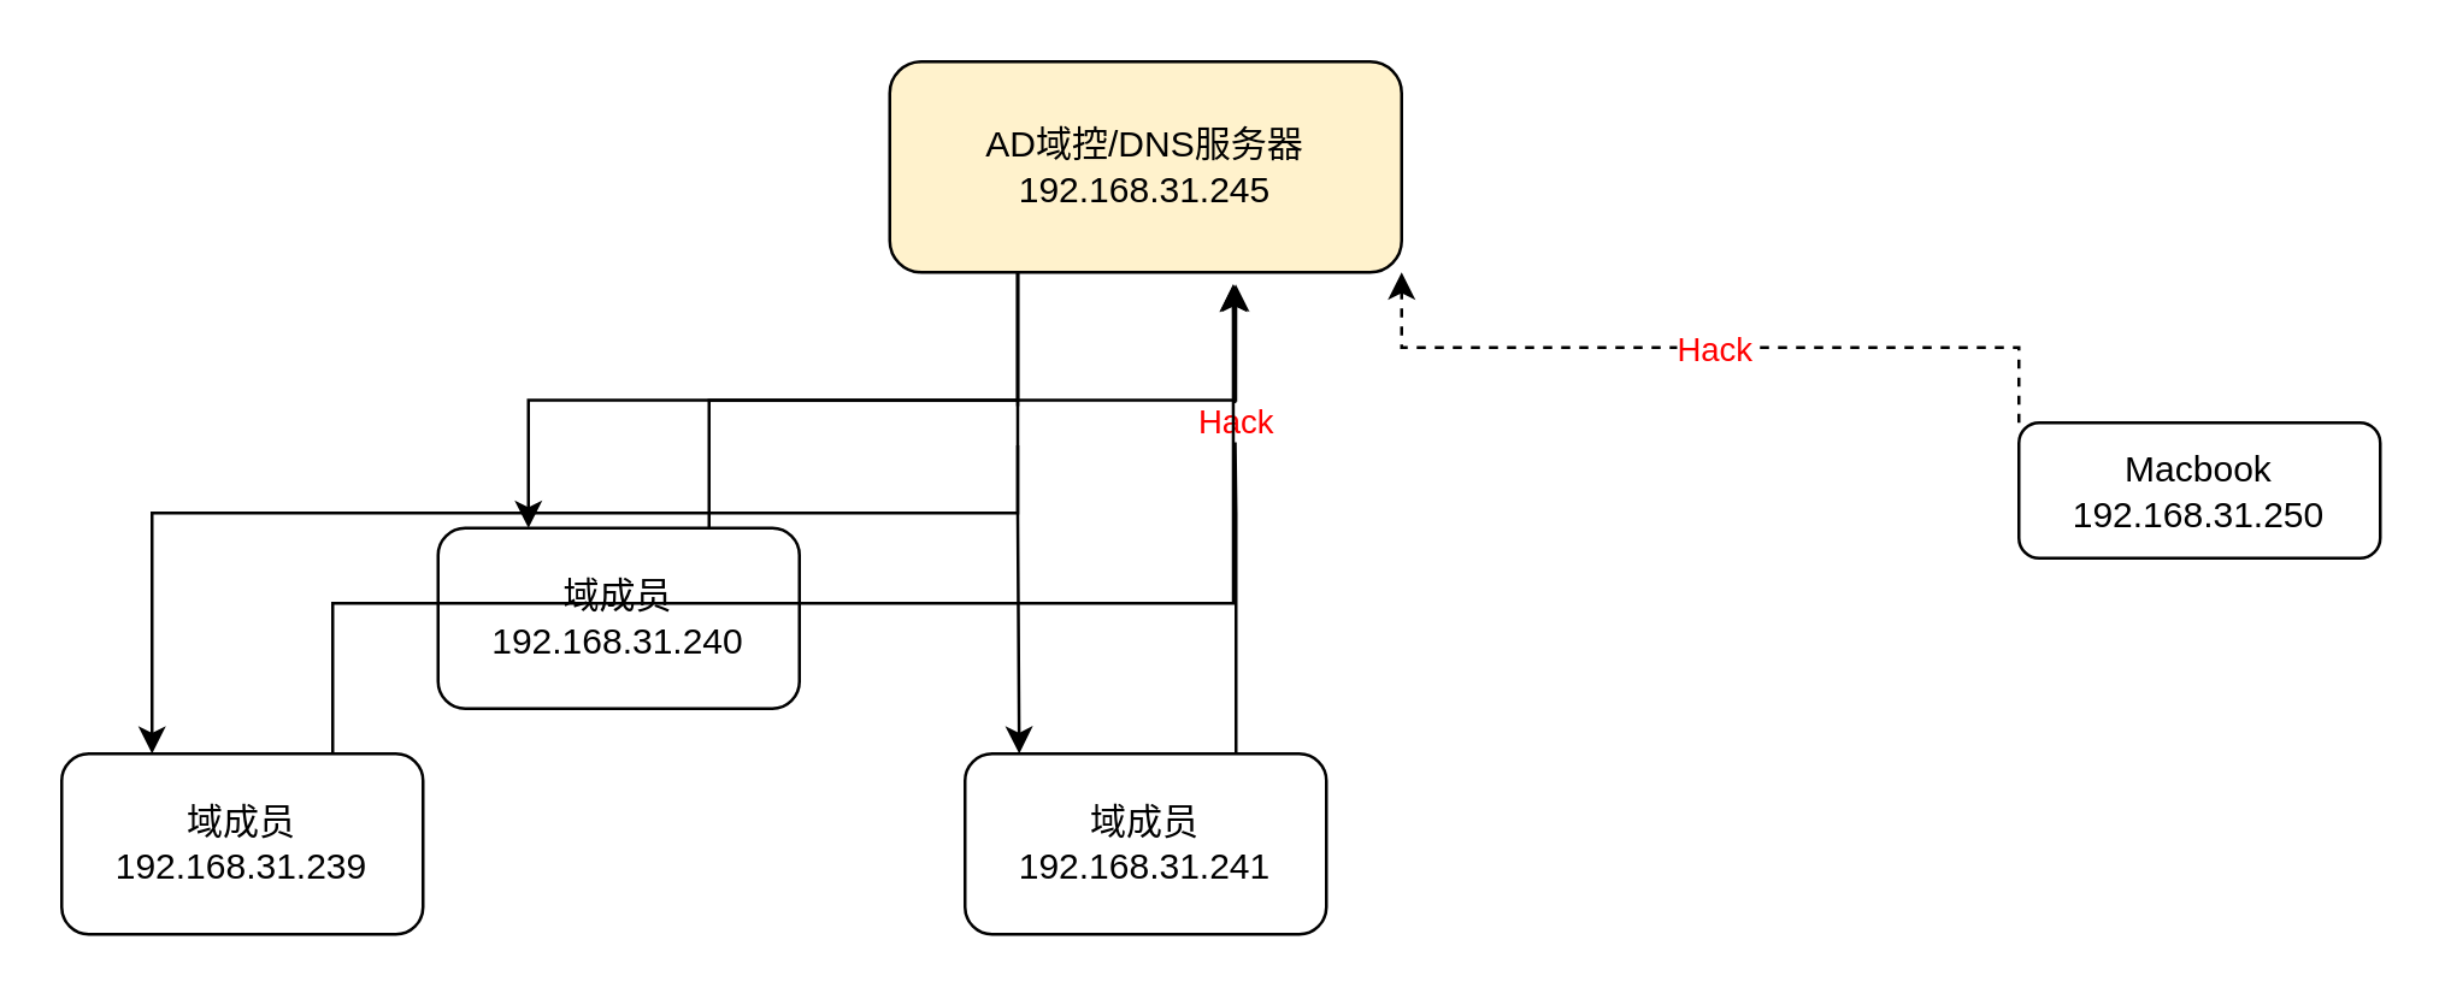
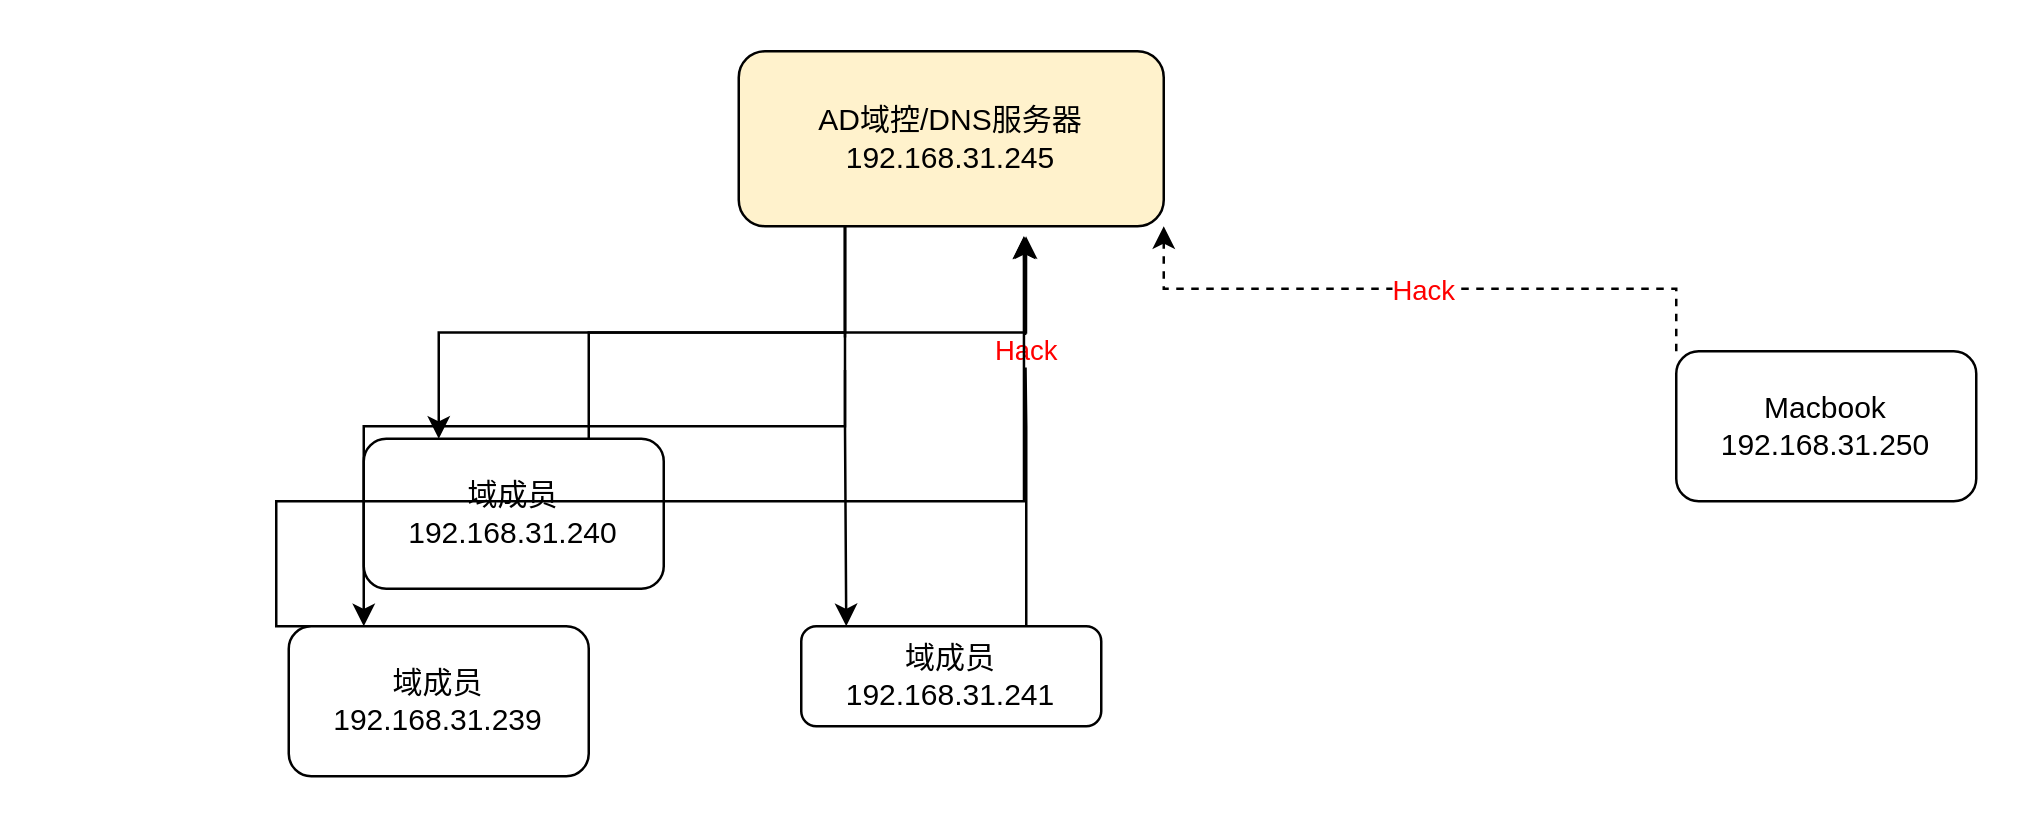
  <mxCell id="0" />
  <mxCell id="1" parent="0" />
  <mxCell id="2" style="edgeStyle=orthogonalEdgeStyle;rounded=0;orthogonalLoop=1;jettySize=auto;html=1;exitX=0.25;exitY=1;exitDx=0;exitDy=0;entryX=0.15;entryY=0;entryDx=0;entryDy=0;entryPerimeter=0;" edge="1" parent="1" source="6" target="9"><mxGeometry relative="1" as="geometry" /></mxCell>
  <mxCell id="3" value="&lt;font color=&quot;#ffffff&quot;&gt;Manage&lt;/font&gt;" style="edgeLabel;html=1;align=center;verticalAlign=middle;resizable=0;points=[];fontColor=#FF0000;" vertex="1" connectable="0" parent="2"><mxGeometry x="0.05" relative="1" as="geometry"><mxPoint y="-33" as="offset" /></mxGeometry></mxCell>
  <mxCell id="4" style="edgeStyle=orthogonalEdgeStyle;rounded=0;orthogonalLoop=1;jettySize=auto;html=1;exitX=0.25;exitY=1;exitDx=0;exitDy=0;entryX=0.25;entryY=0;entryDx=0;entryDy=0;fontColor=#FFFFFF;" edge="1" parent="1" source="6" target="14"><mxGeometry relative="1" as="geometry" /></mxCell>
  <mxCell id="5" style="edgeStyle=orthogonalEdgeStyle;rounded=0;orthogonalLoop=1;jettySize=auto;html=1;exitX=0.25;exitY=1;exitDx=0;exitDy=0;entryX=0.25;entryY=0;entryDx=0;entryDy=0;fontColor=#FFFFFF;" edge="1" parent="1" source="6" target="16"><mxGeometry relative="1" as="geometry" /></mxCell>
  <mxCell id="6" value="AD域控/DNS服务器&lt;br&gt;192.168.31.245" style="rounded=1;whiteSpace=wrap;html=1;fillColor=#fff2cc;" vertex="1" parent="1"><mxGeometry x="295" y="20" width="170" height="70" as="geometry" /></mxCell>
  <mxCell id="7" style="edgeStyle=orthogonalEdgeStyle;rounded=0;orthogonalLoop=1;jettySize=auto;html=1;exitX=0.75;exitY=0;exitDx=0;exitDy=0;entryX=0.671;entryY=1.057;entryDx=0;entryDy=0;entryPerimeter=0;" edge="1" parent="1" source="9" target="6"><mxGeometry relative="1" as="geometry" /></mxCell>
  <mxCell id="8" value="&lt;font color=&quot;#ff0000&quot;&gt;Hack&lt;/font&gt;" style="edgeLabel;html=1;align=center;verticalAlign=middle;resizable=0;points=[];" vertex="1" connectable="0" parent="7"><mxGeometry x="0.036" relative="1" as="geometry"><mxPoint y="-30" as="offset" /></mxGeometry></mxCell>
- <mxCell id="9" value="域成员&lt;br&gt;192.168.31.241" style="rounded=1;whiteSpace=wrap;html=1;" vertex="1" parent="1"><mxGeometry x="320" y="250" width="120" height="60" as="geometry" /></mxCell>
+ <mxCell id="9" value="域成员&lt;br&gt;192.168.31.241" style="rounded=1;whiteSpace=wrap;html=1;" vertex="1" parent="1"><mxGeometry x="320" y="250" width="120" height="40" as="geometry" /></mxCell>
  <mxCell id="10" style="edgeStyle=orthogonalEdgeStyle;rounded=0;orthogonalLoop=1;jettySize=auto;html=1;exitX=0;exitY=0;exitDx=0;exitDy=0;entryX=1;entryY=1;entryDx=0;entryDy=0;fontColor=#FF0000;dashed=1;" edge="1" parent="1" source="12" target="6"><mxGeometry relative="1" as="geometry" /></mxCell>
  <mxCell id="11" value="Hack" style="edgeLabel;html=1;align=center;verticalAlign=middle;resizable=0;points=[];fontColor=#FF0000;" vertex="1" connectable="0" parent="10"><mxGeometry x="-0.005" relative="1" as="geometry"><mxPoint as="offset" /></mxGeometry></mxCell>
- <mxCell id="12" value="Macbook&lt;br&gt;192.168.31.250" style="rounded=1;whiteSpace=wrap;html=1;" vertex="1" parent="1"><mxGeometry x="670" y="140" width="120" height="45" as="geometry" /></mxCell>
+ <mxCell id="12" value="Macbook&lt;br&gt;192.168.31.250" style="rounded=1;whiteSpace=wrap;html=1;" vertex="1" parent="1"><mxGeometry x="670" y="140" width="120" height="60" as="geometry" /></mxCell>
  <mxCell id="13" style="edgeStyle=orthogonalEdgeStyle;rounded=0;orthogonalLoop=1;jettySize=auto;html=1;exitX=0.75;exitY=0;exitDx=0;exitDy=0;entryX=0.676;entryY=1.057;entryDx=0;entryDy=0;entryPerimeter=0;fontColor=#FFFFFF;" edge="1" parent="1" source="14" target="6"><mxGeometry relative="1" as="geometry" /></mxCell>
  <mxCell id="14" value="域成员&lt;br&gt;192.168.31.240" style="rounded=1;whiteSpace=wrap;html=1;" vertex="1" parent="1"><mxGeometry x="145" y="175" width="120" height="60" as="geometry" /></mxCell>
  <mxCell id="15" style="edgeStyle=orthogonalEdgeStyle;rounded=0;orthogonalLoop=1;jettySize=auto;html=1;exitX=0.75;exitY=0;exitDx=0;exitDy=0;entryX=0.671;entryY=1.057;entryDx=0;entryDy=0;entryPerimeter=0;fontColor=#FFFFFF;" edge="1" parent="1" source="16" target="6"><mxGeometry relative="1" as="geometry"><Array as="points"><mxPoint x="110" y="200" /><mxPoint x="409" y="200" /></Array></mxGeometry></mxCell>
- <mxCell id="16" value="域成员&lt;br&gt;192.168.31.239" style="rounded=1;whiteSpace=wrap;html=1;" vertex="1" parent="1"><mxGeometry x="20" y="250" width="120" height="60" as="geometry" /></mxCell>
+ <mxCell id="16" value="域成员&lt;br&gt;192.168.31.239" style="rounded=1;whiteSpace=wrap;html=1;" vertex="1" parent="1"><mxGeometry x="115" y="250" width="120" height="60" as="geometry" /></mxCell>
